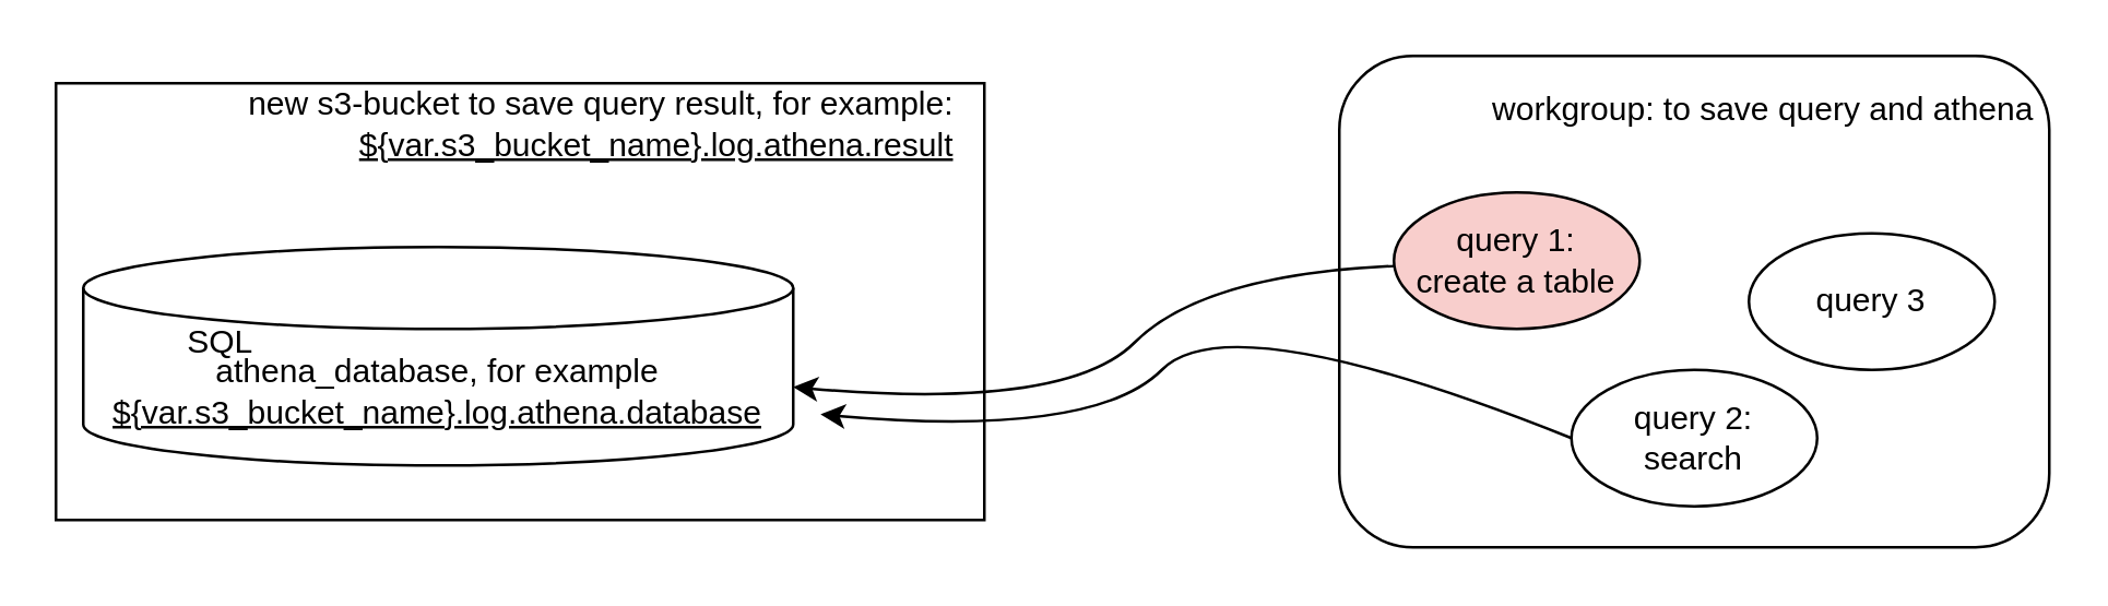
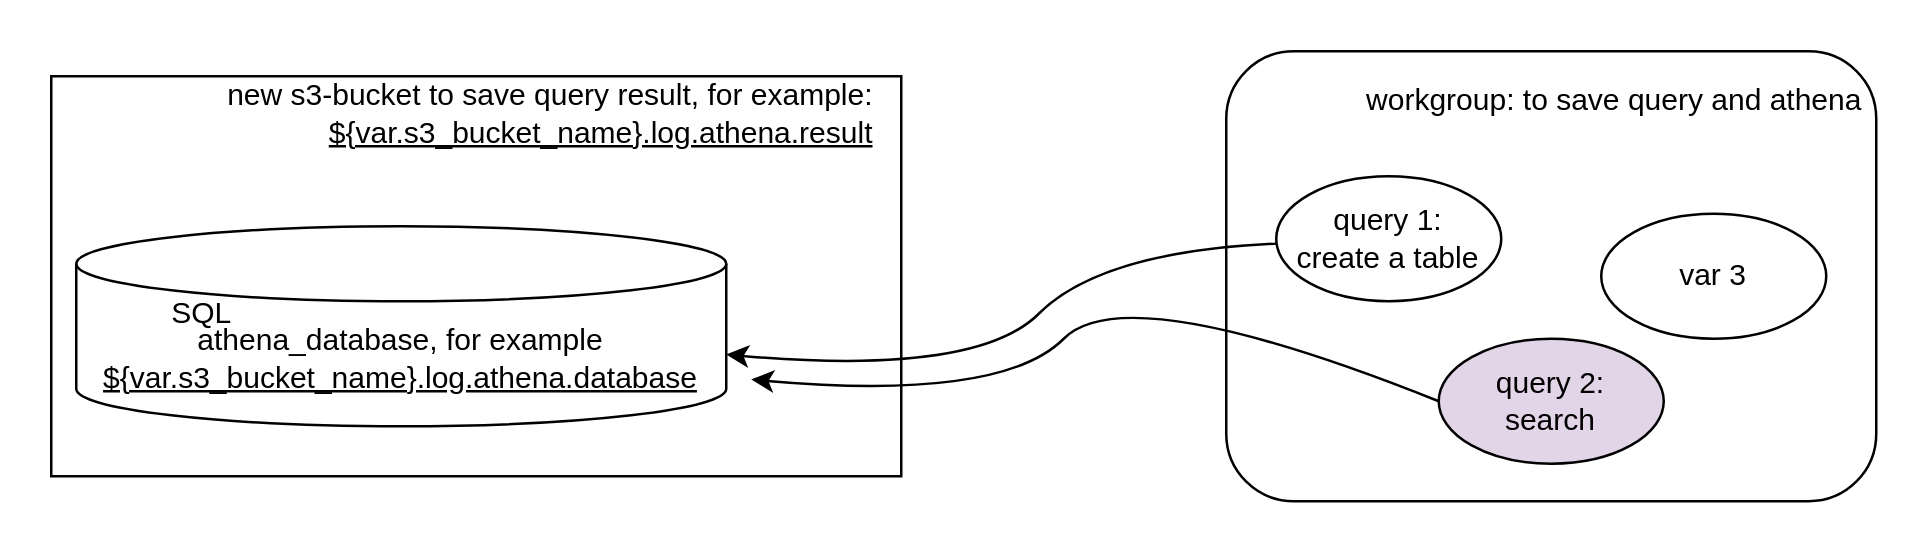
  <mxCell id="0" />
  <mxCell id="1" parent="0" />
  <mxCell id="2" value="" style="rounded=0;whiteSpace=wrap;html=1;" vertex="1" parent="1"><mxGeometry x="20" y="30" width="340" height="160" as="geometry" /></mxCell>
  <mxCell id="3" value="&lt;span&gt;athena_database, for example&lt;/span&gt;&lt;br&gt;&lt;u&gt;${var.s3_bucket_name}.log.athena.database&lt;/u&gt;" style="shape=cylinder3;whiteSpace=wrap;html=1;boundedLbl=1;backgroundOutline=1;size=15;" vertex="1" parent="1"><mxGeometry x="30" y="90" width="260" height="80" as="geometry" /></mxCell>
  <mxCell id="4" value="SQL" style="text;html=1;align=center;verticalAlign=middle;resizable=0;points=[];autosize=1;strokeColor=none;" vertex="1" parent="1"><mxGeometry x="60" y="115" width="40" height="20" as="geometry" /></mxCell>
  <mxCell id="5" value="new s3-bucket to save query result, for example:&lt;br&gt;&lt;u&gt;${var.s3_bucket_name}.log.athena.result&lt;/u&gt;" style="text;html=1;align=right;verticalAlign=middle;resizable=0;points=[];autosize=1;strokeColor=none;" vertex="1" parent="1"><mxGeometry x="80" y="30" width="270" height="30" as="geometry" /></mxCell>
  <mxCell id="6" value="" style="rounded=1;whiteSpace=wrap;html=1;" vertex="1" parent="1"><mxGeometry x="490" y="20" width="260" height="180" as="geometry" /></mxCell>
  <mxCell id="7" value="workgroup: to save query and athena" style="text;html=1;align=center;verticalAlign=middle;resizable=0;points=[];autosize=1;strokeColor=none;" vertex="1" parent="1"><mxGeometry x="540" y="30" width="210" height="20" as="geometry" /></mxCell>
- <mxCell id="8" value="query 1:&lt;br&gt;create a table" style="ellipse;whiteSpace=wrap;html=1;fillColor=#f8cecc;" vertex="1" parent="1"><mxGeometry x="510" y="70" width="90" height="50" as="geometry" /></mxCell>
- <mxCell id="9" value="query 2:&lt;br&gt;search" style="ellipse;whiteSpace=wrap;html=1;" vertex="1" parent="1"><mxGeometry x="575" y="135" width="90" height="50" as="geometry" /></mxCell>
- <mxCell id="10" value="query 3" style="ellipse;whiteSpace=wrap;html=1;" vertex="1" parent="1"><mxGeometry x="640" y="85" width="90" height="50" as="geometry" /></mxCell>
+ <mxCell id="8" value="query 1:&lt;br&gt;create a table" style="ellipse;whiteSpace=wrap;html=1;" vertex="1" parent="1"><mxGeometry x="510" y="70" width="90" height="50" as="geometry" /></mxCell>
+ <mxCell id="9" value="query 2:&lt;br&gt;search" style="ellipse;whiteSpace=wrap;html=1;fillColor=#e1d5e7;" vertex="1" parent="1"><mxGeometry x="575" y="135" width="90" height="50" as="geometry" /></mxCell>
+ <mxCell id="10" value="var 3" style="ellipse;whiteSpace=wrap;html=1;" vertex="1" parent="1"><mxGeometry x="640" y="85" width="90" height="50" as="geometry" /></mxCell>
  <mxCell id="11" value="" style="curved=1;endArrow=classic;html=1;" edge="1" parent="1" source="8" target="3"><mxGeometry width="50" height="50" relative="1" as="geometry"><mxPoint x="390" y="200" as="sourcePoint" /><mxPoint x="440" y="150" as="targetPoint" /><Array as="points"><mxPoint x="440" y="100" /><mxPoint x="390" y="150" /></Array></mxGeometry></mxCell>
  <mxCell id="12" value="" style="curved=1;endArrow=classic;html=1;exitX=0;exitY=0.5;exitDx=0;exitDy=0;" edge="1" parent="1" source="9"><mxGeometry width="50" height="50" relative="1" as="geometry"><mxPoint x="520.137" y="106.951" as="sourcePoint" /><mxPoint x="300" y="151.304" as="targetPoint" /><Array as="points"><mxPoint x="450" y="110" /><mxPoint x="400" y="160" /></Array></mxGeometry></mxCell>
